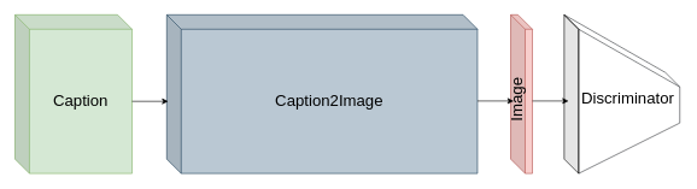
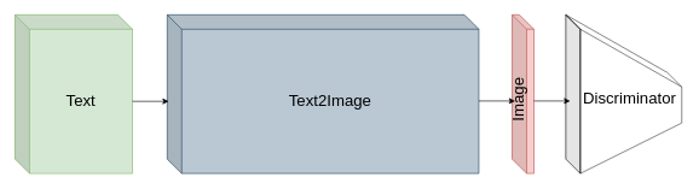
  <mxCell id="0" />
  <mxCell id="1" parent="0" />
- <mxCell id="2" value="&lt;font style=&quot;font-size: 22px&quot;&gt;Caption&lt;/font&gt;" style="shape=cube;whiteSpace=wrap;html=1;boundedLbl=1;backgroundOutline=1;darkOpacity=0.05;darkOpacity2=0.1;fillColor=#d5e8d4;strokeColor=#82b366;shadow=0;" vertex="1" parent="1"><mxGeometry x="20" y="20" width="162" height="220" as="geometry" /></mxCell>
- <mxCell id="3" value="&lt;font style=&quot;font-size: 22px&quot;&gt;Caption2Image&lt;/font&gt;" style="shape=cube;whiteSpace=wrap;html=1;boundedLbl=1;backgroundOutline=1;darkOpacity=0.05;darkOpacity2=0.1;shadow=0;fillColor=#bac8d3;strokeColor=#23445d;gradientDirection=west;" vertex="1" parent="1"><mxGeometry x="230" y="20" width="430" height="220" as="geometry" /></mxCell>
+ <mxCell id="2" value="&lt;font style=&quot;font-size: 22px&quot;&gt;Text&lt;/font&gt;" style="shape=cube;whiteSpace=wrap;html=1;boundedLbl=1;backgroundOutline=1;darkOpacity=0.05;darkOpacity2=0.1;fillColor=#d5e8d4;strokeColor=#82b366;shadow=0;" vertex="1" parent="1"><mxGeometry x="20" y="20" width="162" height="220" as="geometry" /></mxCell>
+ <mxCell id="3" value="&lt;font style=&quot;font-size: 22px&quot;&gt;Text2Image&lt;/font&gt;" style="shape=cube;whiteSpace=wrap;html=1;boundedLbl=1;backgroundOutline=1;darkOpacity=0.05;darkOpacity2=0.1;shadow=0;fillColor=#bac8d3;strokeColor=#23445d;gradientDirection=west;" vertex="1" parent="1"><mxGeometry x="230" y="20" width="430" height="220" as="geometry" /></mxCell>
  <mxCell id="4" value="" style="endArrow=none;html=1;fillColor=#ffcccc;strokeColor=#36393d;" edge="1" parent="1"><mxGeometry width="50" height="50" relative="1" as="geometry"><mxPoint x="800" y="40" as="sourcePoint" /><mxPoint x="940" y="120" as="targetPoint" /></mxGeometry></mxCell>
  <mxCell id="5" value="" style="endArrow=none;html=1;fillColor=#ffcccc;strokeColor=#36393d;" edge="1" parent="1"><mxGeometry width="50" height="50" relative="1" as="geometry"><mxPoint x="800" y="240" as="sourcePoint" /><mxPoint x="940" y="170" as="targetPoint" /></mxGeometry></mxCell>
  <mxCell id="6" value="" style="endArrow=none;html=1;fillColor=#ffcccc;strokeColor=#36393d;" edge="1" parent="1"><mxGeometry width="50" height="50" relative="1" as="geometry"><mxPoint x="780" y="20" as="sourcePoint" /><mxPoint x="920" y="100" as="targetPoint" /></mxGeometry></mxCell>
  <mxCell id="7" value="" style="shape=cube;whiteSpace=wrap;html=1;boundedLbl=1;backgroundOutline=1;darkOpacity=0.05;darkOpacity2=0.1;shadow=0;fillColor=none;" vertex="1" parent="1"><mxGeometry x="780" y="20" width="20" height="220" as="geometry" /></mxCell>
  <mxCell id="8" value="" style="endArrow=none;html=1;fillColor=#ffcccc;strokeColor=#36393d;" edge="1" parent="1"><mxGeometry width="50" height="50" relative="1" as="geometry"><mxPoint x="940" y="170" as="sourcePoint" /><mxPoint x="940" y="120" as="targetPoint" /></mxGeometry></mxCell>
  <mxCell id="9" value="" style="endArrow=none;html=1;fillColor=#ffcccc;strokeColor=#36393d;" edge="1" parent="1"><mxGeometry width="50" height="50" relative="1" as="geometry"><mxPoint x="940" y="120" as="sourcePoint" /><mxPoint x="920" y="100" as="targetPoint" /></mxGeometry></mxCell>
  <mxCell id="10" value="" style="shape=cube;whiteSpace=wrap;html=1;boundedLbl=1;backgroundOutline=1;darkOpacity=0.05;darkOpacity2=0.1;shadow=0;fillColor=#f8cecc;strokeColor=#b85450;" vertex="1" parent="1"><mxGeometry x="706" y="20" width="30" height="220" as="geometry" /></mxCell>
  <mxCell id="11" value="&lt;font style=&quot;font-size: 22px&quot;&gt;Image&lt;/font&gt;" style="text;html=1;resizable=0;points=[];autosize=1;align=left;verticalAlign=top;spacingTop=-4;rotation=-90;" vertex="1" parent="1"><mxGeometry x="670" y="120" width="80" height="20" as="geometry" /></mxCell>
  <mxCell id="12" value="&lt;font&gt;&lt;font style=&quot;font-size: 22px&quot;&gt;Discriminator&lt;/font&gt;&lt;br&gt;&lt;/font&gt;" style="text;html=1;resizable=0;points=[];autosize=1;align=left;verticalAlign=top;spacingTop=-4;rotation=0;" vertex="1" parent="1"><mxGeometry x="801.5" y="120" width="140" height="20" as="geometry" /></mxCell>
  <mxCell id="13" value="" style="endArrow=classic;html=1;" edge="1" parent="1"><mxGeometry width="50" height="50" relative="1" as="geometry"><mxPoint x="182" y="140" as="sourcePoint" /><mxPoint x="232" y="140" as="targetPoint" /></mxGeometry></mxCell>
  <mxCell id="14" value="" style="endArrow=classic;html=1;" edge="1" parent="1"><mxGeometry width="50" height="50" relative="1" as="geometry"><mxPoint x="660" y="139.5" as="sourcePoint" /><mxPoint x="710" y="139.5" as="targetPoint" /></mxGeometry></mxCell>
  <mxCell id="15" value="" style="endArrow=classic;html=1;" edge="1" parent="1"><mxGeometry width="50" height="50" relative="1" as="geometry"><mxPoint x="736" y="139.5" as="sourcePoint" /><mxPoint x="786" y="139.5" as="targetPoint" /></mxGeometry></mxCell>
